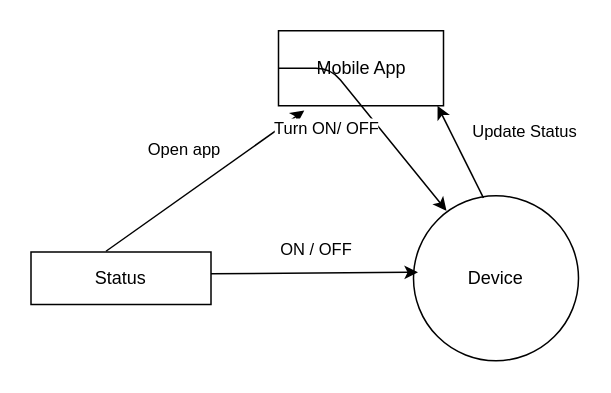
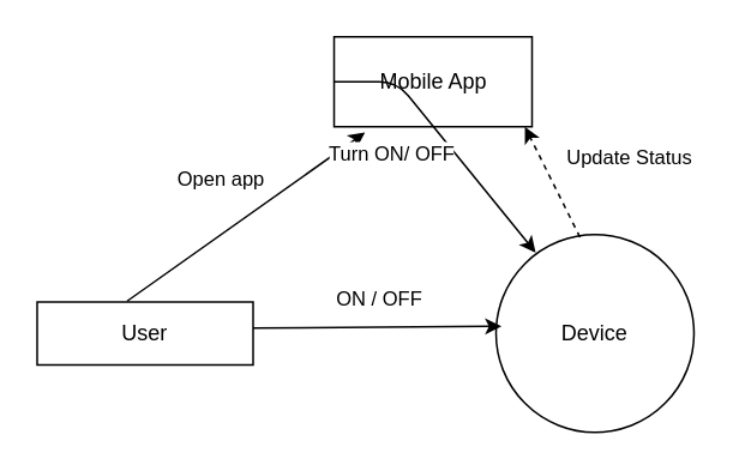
  <mxCell id="0" />
  <mxCell id="1" parent="0" />
  <mxCell id="2" value="Device" style="ellipse;whiteSpace=wrap;html=1;aspect=fixed;" vertex="1" parent="1"><mxGeometry x="275" y="130" width="110" height="110" as="geometry" /></mxCell>
- <mxCell id="3" value="Status" style="rounded=0;whiteSpace=wrap;html=1;" vertex="1" parent="1"><mxGeometry x="20" y="167.5" width="120" height="35" as="geometry" /></mxCell>
+ <mxCell id="3" value="User" style="rounded=0;whiteSpace=wrap;html=1;" vertex="1" parent="1"><mxGeometry x="20" y="167.5" width="120" height="35" as="geometry" /></mxCell>
  <mxCell id="4" value="ON / OFF" style="endArrow=classic;html=1;entryX=0.023;entryY=0.408;entryDx=0;entryDy=0;entryPerimeter=0;exitX=1;exitY=0.25;exitDx=0;exitDy=0;" edge="1" parent="1"><mxGeometry x="0.016" y="15" width="50" height="50" relative="1" as="geometry"><mxPoint x="140" y="182" as="sourcePoint" /><mxPoint x="278" y="181" as="targetPoint" /><mxPoint as="offset" /></mxGeometry></mxCell>
  <mxCell id="5" value="Mobile App" style="html=1;" vertex="1" parent="1"><mxGeometry x="185" y="20" width="110" height="50" as="geometry" /></mxCell>
  <mxCell id="6" value="Open app" style="endArrow=classic;html=1;entryX=0.156;entryY=1.064;entryDx=0;entryDy=0;entryPerimeter=0;" edge="1" parent="1" target="5"><mxGeometry x="0.024" y="25" width="50" height="50" relative="1" as="geometry"><mxPoint x="70" y="167" as="sourcePoint" /><mxPoint x="110" y="110" as="targetPoint" /><mxPoint x="-1" as="offset" /></mxGeometry></mxCell>
  <mxCell id="7" value="Turn ON/ OFF" style="endArrow=classic;html=1;" edge="1" parent="1" source="5"><mxGeometry x="-0.187" y="-28" width="50" height="50" relative="1" as="geometry"><mxPoint x="290" y="110" as="sourcePoint" /><mxPoint x="297" y="140" as="targetPoint" /><Array as="points"><mxPoint x="220" y="45" /></Array><mxPoint as="offset" /></mxGeometry></mxCell>
- <mxCell id="8" value="Update Status" style="endArrow=classic;html=1;exitX=0.424;exitY=0.013;exitDx=0;exitDy=0;exitPerimeter=0;entryX=0.964;entryY=1;entryDx=0;entryDy=0;entryPerimeter=0;" edge="1" parent="1" source="2" target="5"><mxGeometry x="-0.197" y="-43" width="50" height="50" relative="1" as="geometry"><mxPoint x="330" y="140" as="sourcePoint" /><mxPoint x="380" y="90" as="targetPoint" /><mxPoint x="1" as="offset" /></mxGeometry></mxCell>
+ <mxCell id="8" value="Update Status" style="endArrow=classic;html=1;exitX=0.424;exitY=0.013;exitDx=0;exitDy=0;exitPerimeter=0;entryX=0.964;entryY=1;entryDx=0;entryDy=0;entryPerimeter=0;dashed=1;" edge="1" parent="1" source="2" target="5"><mxGeometry x="-0.197" y="-43" width="50" height="50" relative="1" as="geometry"><mxPoint x="330" y="140" as="sourcePoint" /><mxPoint x="380" y="90" as="targetPoint" /><mxPoint x="1" as="offset" /></mxGeometry></mxCell>
